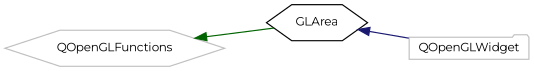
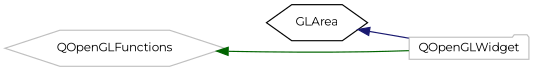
  digraph {
    fontname=Montserrat
    rankdir=LR
    node [color=grey75 fillcolor=white fontname=Montserrat fontsize=10 shape=hexagon style=filled]
    edge [dir=back fontname=Montserrat fontsize=10 labelfontname=Helvetica labelfontsize=10 style=solid]
    n1 [height=0.2 label=QOpenGLFunctions width=0.4]
    n2 [color=black height=0.2 label=GLArea width=0.4]
    n3 [height=0.2 label=QOpenGLWidget shape=folder width=0.4]
-   n1 -> n2 [color=darkgreen]
+   n1 -> n3 [color=darkgreen]
    n2 -> n3 [color=midnightblue]
  }
